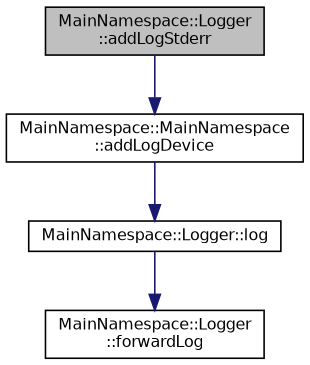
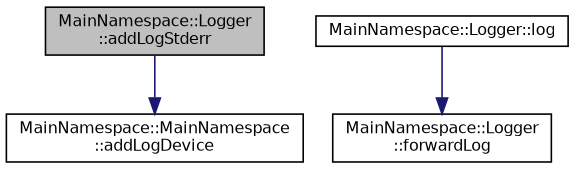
  digraph {
    rankdir=TB
    node [color=black fillcolor=white fontname=Helvetica fontsize=10 shape=record style=filled]
    edge [color=midnightblue fontname=Helvetica fontsize=10 labelfontname=Helvetica labelfontsize=10 style=solid]
    n1 [fillcolor=grey75 fontcolor=black height=0.2 label="MainNamespace::Logger\l::addLogStderr" width=0.4]
    n2 [height=0.2 label="MainNamespace::MainNamespace\l::addLogDevice" width=0.4]
    n3 [height=0.2 label="MainNamespace::Logger::log" width=0.4]
    n4 [height=0.2 label="MainNamespace::Logger\l::forwardLog" width=0.4]
    n1 -> n2
-   n2 -> n3
    n3 -> n4
  }
